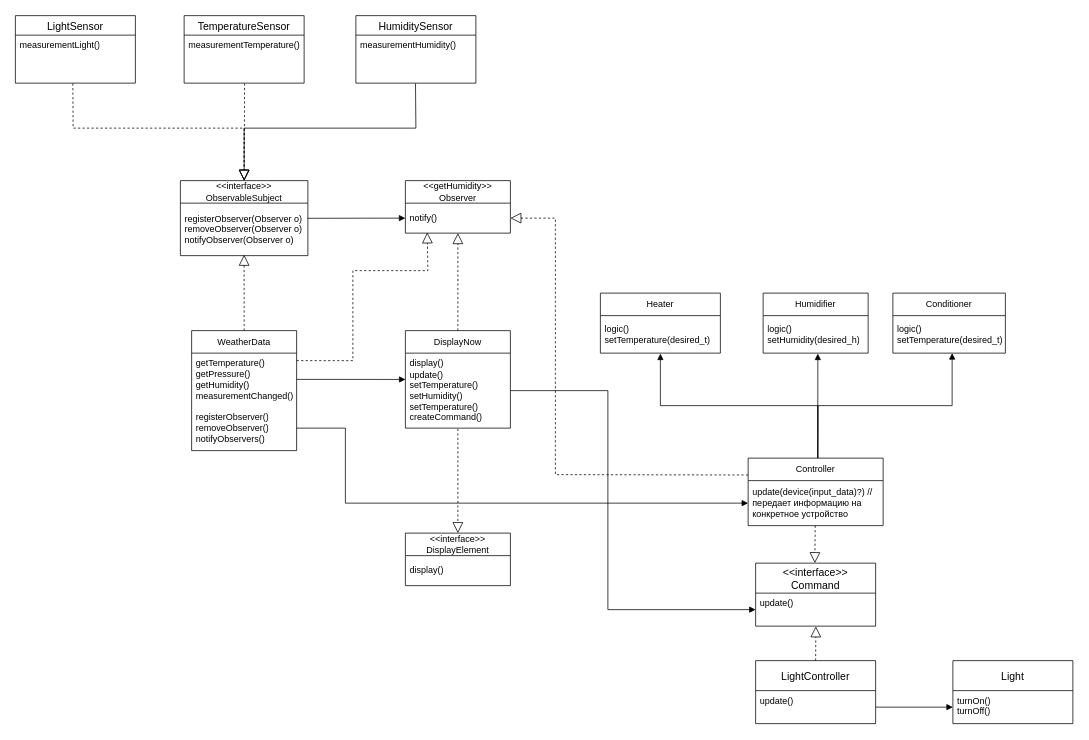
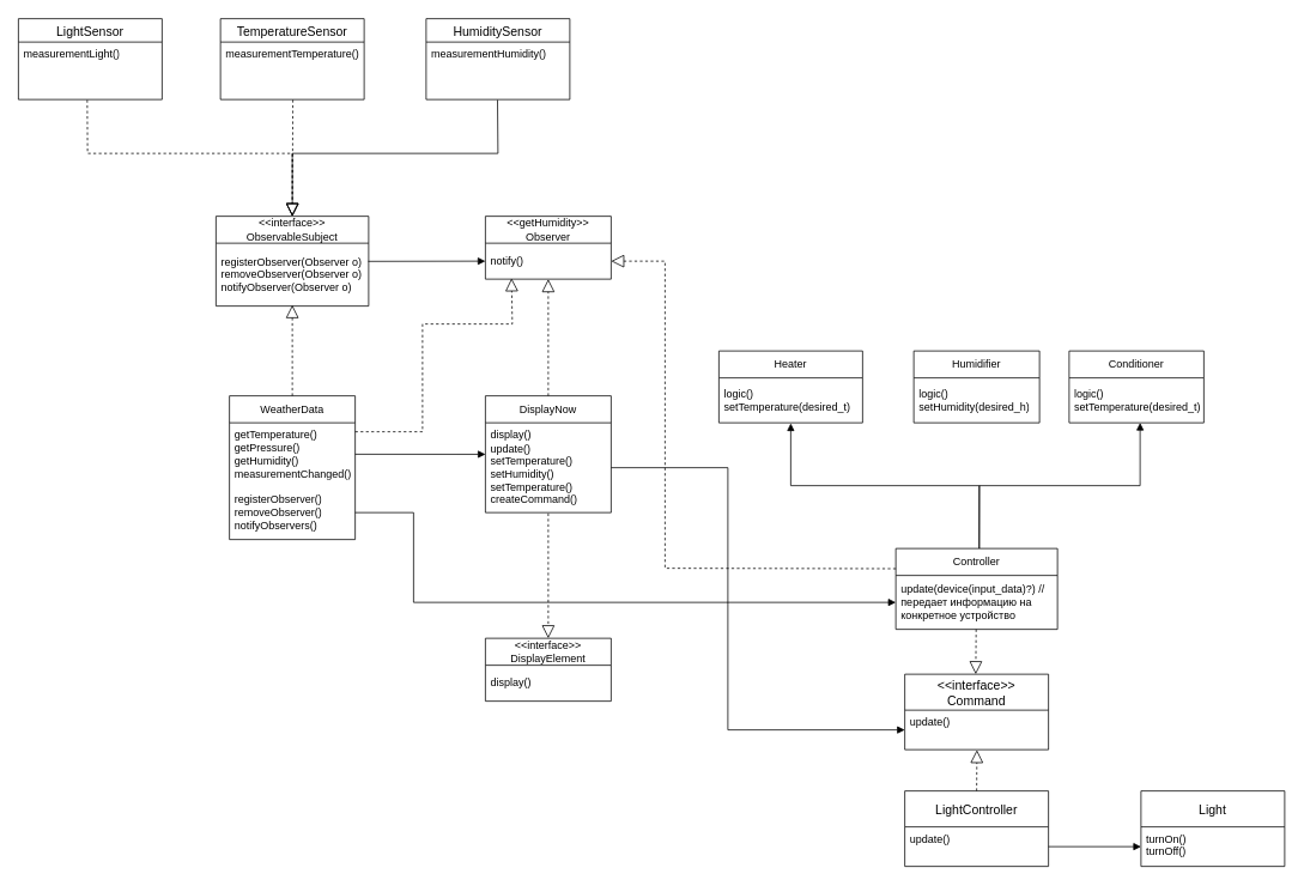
  <mxCell id="0" />
  <mxCell id="1" parent="0" />
  <mxCell id="2" value="WeatherData" style="swimlane;fontStyle=0;childLayout=stackLayout;horizontal=1;startSize=30;horizontalStack=0;resizeParent=1;resizeParentMax=0;resizeLast=0;collapsible=1;marginBottom=0;whiteSpace=wrap;html=1;" vertex="1" parent="1"><mxGeometry x="255" y="440" width="140" height="160" as="geometry" /></mxCell>
  <mxCell id="3" value="getTemperature()&lt;br&gt;getPressure()&lt;br&gt;getHumidity()&lt;br&gt;measurementChanged()" style="text;strokeColor=none;fillColor=none;align=left;verticalAlign=middle;spacingLeft=4;spacingRight=4;overflow=hidden;points=[[0,0.5],[1,0.5]];portConstraint=eastwest;rotatable=0;whiteSpace=wrap;html=1;" vertex="1" parent="2"><mxGeometry y="30" width="140" height="70" as="geometry" /></mxCell>
  <mxCell id="4" value="registerObserver()&lt;br&gt;removeObserver()&lt;br&gt;notifyObservers()" style="text;strokeColor=none;fillColor=none;align=left;verticalAlign=middle;spacingLeft=4;spacingRight=4;overflow=hidden;points=[[0,0.5],[1,0.5]];portConstraint=eastwest;rotatable=0;whiteSpace=wrap;html=1;" vertex="1" parent="2"><mxGeometry y="100" width="140" height="60" as="geometry" /></mxCell>
  <mxCell id="5" value="&amp;lt;&amp;lt;interface&amp;gt;&amp;gt;&lt;br&gt;ObservableSubject" style="swimlane;fontStyle=0;childLayout=stackLayout;horizontal=1;startSize=30;horizontalStack=0;resizeParent=1;resizeParentMax=0;resizeLast=0;collapsible=1;marginBottom=0;whiteSpace=wrap;html=1;" vertex="1" parent="1"><mxGeometry x="240" y="240" width="170" height="100" as="geometry" /></mxCell>
  <mxCell id="6" value="registerObserver(Observer o)&lt;br&gt;removeObserver(Observer o)&lt;br&gt;notifyObserver(Observer o)" style="text;strokeColor=none;fillColor=none;align=left;verticalAlign=middle;spacingLeft=4;spacingRight=4;overflow=hidden;points=[[0,0.5],[1,0.5]];portConstraint=eastwest;rotatable=0;whiteSpace=wrap;html=1;" vertex="1" parent="5"><mxGeometry y="30" width="170" height="70" as="geometry" /></mxCell>
  <mxCell id="7" value="&amp;lt;&amp;lt;getHumidity&amp;gt;&amp;gt;&lt;br&gt;Observer" style="swimlane;fontStyle=0;childLayout=stackLayout;horizontal=1;startSize=30;horizontalStack=0;resizeParent=1;resizeParentMax=0;resizeLast=0;collapsible=1;marginBottom=0;whiteSpace=wrap;html=1;" vertex="1" parent="1"><mxGeometry x="540" y="240" width="140" height="70" as="geometry" /></mxCell>
  <mxCell id="8" value="notify()" style="text;strokeColor=none;fillColor=none;align=left;verticalAlign=middle;spacingLeft=4;spacingRight=4;overflow=hidden;points=[[0,0.5],[1,0.5]];portConstraint=eastwest;rotatable=0;whiteSpace=wrap;html=1;" vertex="1" parent="7"><mxGeometry y="30" width="140" height="40" as="geometry" /></mxCell>
  <mxCell id="9" value="DisplayNow" style="swimlane;fontStyle=0;childLayout=stackLayout;horizontal=1;startSize=30;horizontalStack=0;resizeParent=1;resizeParentMax=0;resizeLast=0;collapsible=1;marginBottom=0;whiteSpace=wrap;html=1;" vertex="1" parent="1"><mxGeometry x="540" y="440" width="140" height="130" as="geometry" /></mxCell>
  <mxCell id="10" value="display()&lt;br&gt;update()&lt;br&gt;setTemperature()&lt;br&gt;setHumidity()&lt;br&gt;setTemperature()&lt;br&gt;createCommand()" style="text;strokeColor=none;fillColor=none;align=left;verticalAlign=middle;spacingLeft=4;spacingRight=4;overflow=hidden;points=[[0,0.5],[1,0.5]];portConstraint=eastwest;rotatable=0;whiteSpace=wrap;html=1;" vertex="1" parent="9"><mxGeometry y="30" width="140" height="100" as="geometry" /></mxCell>
  <mxCell id="11" value="&amp;lt;&amp;lt;interface&amp;gt;&amp;gt;&lt;br&gt;DisplayElement" style="swimlane;fontStyle=0;childLayout=stackLayout;horizontal=1;startSize=30;horizontalStack=0;resizeParent=1;resizeParentMax=0;resizeLast=0;collapsible=1;marginBottom=0;whiteSpace=wrap;html=1;" vertex="1" parent="1"><mxGeometry x="540" y="710" width="140" height="70" as="geometry" /></mxCell>
  <mxCell id="12" value="display()" style="text;strokeColor=none;fillColor=none;align=left;verticalAlign=middle;spacingLeft=4;spacingRight=4;overflow=hidden;points=[[0,0.5],[1,0.5]];portConstraint=eastwest;rotatable=0;whiteSpace=wrap;html=1;" vertex="1" parent="11"><mxGeometry y="30" width="140" height="40" as="geometry" /></mxCell>
  <mxCell id="13" value="Heater" style="swimlane;fontStyle=0;childLayout=stackLayout;horizontal=1;startSize=30;horizontalStack=0;resizeParent=1;resizeParentMax=0;resizeLast=0;collapsible=1;marginBottom=0;whiteSpace=wrap;html=1;" vertex="1" parent="1"><mxGeometry x="800" y="390" width="160" height="80" as="geometry" /></mxCell>
  <mxCell id="14" value="logic()&lt;br&gt;setTemperature(desired_t)" style="text;strokeColor=none;fillColor=none;align=left;verticalAlign=middle;spacingLeft=4;spacingRight=4;overflow=hidden;points=[[0,0.5],[1,0.5]];portConstraint=eastwest;rotatable=0;whiteSpace=wrap;html=1;" vertex="1" parent="13"><mxGeometry y="30" width="160" height="50" as="geometry" /></mxCell>
  <mxCell id="15" value="Humidifier" style="swimlane;fontStyle=0;childLayout=stackLayout;horizontal=1;startSize=30;horizontalStack=0;resizeParent=1;resizeParentMax=0;resizeLast=0;collapsible=1;marginBottom=0;whiteSpace=wrap;html=1;" vertex="1" parent="1"><mxGeometry x="1017" y="390" width="140" height="80" as="geometry" /></mxCell>
  <mxCell id="16" value="logic()&lt;br&gt;setHumidity(desired_h)" style="text;strokeColor=none;fillColor=none;align=left;verticalAlign=middle;spacingLeft=4;spacingRight=4;overflow=hidden;points=[[0,0.5],[1,0.5]];portConstraint=eastwest;rotatable=0;whiteSpace=wrap;html=1;" vertex="1" parent="15"><mxGeometry y="30" width="140" height="50" as="geometry" /></mxCell>
  <mxCell id="17" value="Controller" style="swimlane;fontStyle=0;childLayout=stackLayout;horizontal=1;startSize=30;horizontalStack=0;resizeParent=1;resizeParentMax=0;resizeLast=0;collapsible=1;marginBottom=0;whiteSpace=wrap;html=1;" vertex="1" parent="1"><mxGeometry x="997" y="610" width="180" height="90" as="geometry" /></mxCell>
  <mxCell id="18" value="update(device(input_data)?) // передает информацию на конкретное устройство" style="text;strokeColor=none;fillColor=none;align=left;verticalAlign=middle;spacingLeft=4;spacingRight=4;overflow=hidden;points=[[0,0.5],[1,0.5]];portConstraint=eastwest;rotatable=0;whiteSpace=wrap;html=1;" vertex="1" parent="17"><mxGeometry y="30" width="180" height="60" as="geometry" /></mxCell>
  <mxCell id="19" value="Conditioner" style="swimlane;fontStyle=0;childLayout=stackLayout;horizontal=1;startSize=30;horizontalStack=0;resizeParent=1;resizeParentMax=0;resizeLast=0;collapsible=1;marginBottom=0;whiteSpace=wrap;html=1;" vertex="1" parent="1"><mxGeometry x="1190" y="390" width="150" height="80" as="geometry" /></mxCell>
  <mxCell id="20" value="logic()&lt;br&gt;setTemperature(desired_t)" style="text;strokeColor=none;fillColor=none;align=left;verticalAlign=middle;spacingLeft=4;spacingRight=4;overflow=hidden;points=[[0,0.5],[1,0.5]];portConstraint=eastwest;rotatable=0;whiteSpace=wrap;html=1;" vertex="1" parent="19"><mxGeometry y="30" width="150" height="50" as="geometry" /></mxCell>
  <mxCell id="21" value="" style="endArrow=block;dashed=1;endFill=0;endSize=12;html=1;rounded=0;exitX=0.5;exitY=0;exitDx=0;exitDy=0;entryX=0.5;entryY=0.984;entryDx=0;entryDy=0;entryPerimeter=0;" edge="1" parent="1" source="2" target="6"><mxGeometry width="160" relative="1" as="geometry"><mxPoint x="440" y="370" as="sourcePoint" /><mxPoint x="600" y="370" as="targetPoint" /></mxGeometry></mxCell>
  <mxCell id="22" value="" style="html=1;verticalAlign=bottom;endArrow=block;curved=0;rounded=0;exitX=0.997;exitY=0.289;exitDx=0;exitDy=0;exitPerimeter=0;entryX=0;entryY=0.5;entryDx=0;entryDy=0;" edge="1" parent="1" source="6" target="8"><mxGeometry width="80" relative="1" as="geometry"><mxPoint x="540" y="350" as="sourcePoint" /><mxPoint x="620" y="350" as="targetPoint" /></mxGeometry></mxCell>
  <mxCell id="23" value="" style="endArrow=block;dashed=1;endFill=0;endSize=12;html=1;rounded=0;exitX=0.5;exitY=0;exitDx=0;exitDy=0;entryX=0.5;entryY=1;entryDx=0;entryDy=0;" edge="1" parent="1" source="9" target="7"><mxGeometry width="160" relative="1" as="geometry"><mxPoint x="611" y="421" as="sourcePoint" /><mxPoint x="609" y="320" as="targetPoint" /></mxGeometry></mxCell>
  <mxCell id="24" value="" style="html=1;verticalAlign=bottom;endArrow=block;curved=0;rounded=0;exitX=1;exitY=0.5;exitDx=0;exitDy=0;entryX=0.001;entryY=0.351;entryDx=0;entryDy=0;entryPerimeter=0;" edge="1" parent="1" source="3" target="10"><mxGeometry width="80" relative="1" as="geometry"><mxPoint x="490" y="470" as="sourcePoint" /><mxPoint x="570" y="470" as="targetPoint" /></mxGeometry></mxCell>
  <mxCell id="25" value="" style="html=1;verticalAlign=bottom;endArrow=block;curved=0;rounded=0;exitX=0.516;exitY=-0.001;exitDx=0;exitDy=0;exitPerimeter=0;" edge="1" parent="1" source="17"><mxGeometry width="80" relative="1" as="geometry"><mxPoint x="1100" y="620" as="sourcePoint" /><mxPoint x="1269" y="470" as="targetPoint" /><Array as="points"><mxPoint x="1090" y="540" /><mxPoint x="1269" y="540" /></Array></mxGeometry></mxCell>
- <mxCell id="26" value="" style="html=1;verticalAlign=bottom;endArrow=block;curved=0;rounded=0;exitX=0.516;exitY=0.002;exitDx=0;exitDy=0;entryX=0.521;entryY=1.012;entryDx=0;entryDy=0;entryPerimeter=0;exitPerimeter=0;" edge="1" parent="1" source="17" target="16"><mxGeometry width="80" relative="1" as="geometry"><mxPoint x="1091.78" y="610" as="sourcePoint" /><mxPoint x="1090" y="470" as="targetPoint" /></mxGeometry></mxCell>
  <mxCell id="27" value="" style="html=1;verticalAlign=bottom;endArrow=block;curved=0;rounded=0;entryX=0.5;entryY=1.011;entryDx=0;entryDy=0;entryPerimeter=0;exitX=0.516;exitY=-0.003;exitDx=0;exitDy=0;exitPerimeter=0;" edge="1" parent="1" source="17" target="14"><mxGeometry width="80" relative="1" as="geometry"><mxPoint x="1000" y="480" as="sourcePoint" /><mxPoint x="1080" y="480" as="targetPoint" /><Array as="points"><mxPoint x="1090" y="540" /><mxPoint x="880" y="540" /></Array></mxGeometry></mxCell>
  <mxCell id="28" value="" style="endArrow=block;dashed=1;endFill=0;endSize=12;html=1;rounded=0;exitX=0;exitY=0.25;exitDx=0;exitDy=0;entryX=1;entryY=0.5;entryDx=0;entryDy=0;" edge="1" parent="1" source="17" target="8"><mxGeometry width="160" relative="1" as="geometry"><mxPoint x="810" y="460" as="sourcePoint" /><mxPoint x="810" y="330" as="targetPoint" /><Array as="points"><mxPoint x="740" y="632" /><mxPoint x="740" y="290" /></Array></mxGeometry></mxCell>
  <mxCell id="29" value="" style="endArrow=block;dashed=1;endFill=0;endSize=12;html=1;rounded=0;exitX=0.5;exitY=1.009;exitDx=0;exitDy=0;entryX=0.5;entryY=0;entryDx=0;entryDy=0;exitPerimeter=0;" edge="1" parent="1" source="10" target="11"><mxGeometry width="160" relative="1" as="geometry"><mxPoint x="620" y="450" as="sourcePoint" /><mxPoint x="620" y="320" as="targetPoint" /></mxGeometry></mxCell>
  <mxCell id="30" value="" style="endArrow=block;endFill=1;html=1;edgeStyle=orthogonalEdgeStyle;align=left;verticalAlign=top;rounded=0;exitX=1;exitY=0.5;exitDx=0;exitDy=0;entryX=0;entryY=0.5;entryDx=0;entryDy=0;" edge="1" parent="1" source="4" target="18"><mxGeometry x="-1" relative="1" as="geometry"><mxPoint x="740" y="664.57" as="sourcePoint" /><mxPoint x="900" y="664.57" as="targetPoint" /><Array as="points"><mxPoint x="460" y="570" /><mxPoint x="460" y="670" /></Array></mxGeometry></mxCell>
  <mxCell id="31" value="&lt;&lt;interface&gt;&gt;&#10;Command" style="swimlane;fontStyle=0;childLayout=stackLayout;horizontal=1;startSize=40;horizontalStack=0;resizeParent=1;resizeParentMax=0;resizeLast=0;collapsible=1;marginBottom=0;align=center;fontSize=14;" vertex="1" parent="1"><mxGeometry x="1007" y="750" width="160" height="84" as="geometry" /></mxCell>
  <mxCell id="32" value="update()" style="text;strokeColor=none;fillColor=none;spacingLeft=4;spacingRight=4;overflow=hidden;rotatable=0;points=[[0,0.5],[1,0.5]];portConstraint=eastwest;fontSize=12;whiteSpace=wrap;html=1;" vertex="1" parent="31"><mxGeometry y="40" width="160" height="44" as="geometry" /></mxCell>
  <mxCell id="33" value="LightController" style="swimlane;fontStyle=0;childLayout=stackLayout;horizontal=1;startSize=40;horizontalStack=0;resizeParent=1;resizeParentMax=0;resizeLast=0;collapsible=1;marginBottom=0;align=center;fontSize=14;" vertex="1" parent="1"><mxGeometry x="1007" y="880" width="160" height="84" as="geometry" /></mxCell>
  <mxCell id="34" value="update()" style="text;strokeColor=none;fillColor=none;spacingLeft=4;spacingRight=4;overflow=hidden;rotatable=0;points=[[0,0.5],[1,0.5]];portConstraint=eastwest;fontSize=12;whiteSpace=wrap;html=1;" vertex="1" parent="33"><mxGeometry y="40" width="160" height="44" as="geometry" /></mxCell>
  <mxCell id="35" value="Light" style="swimlane;fontStyle=0;childLayout=stackLayout;horizontal=1;startSize=40;horizontalStack=0;resizeParent=1;resizeParentMax=0;resizeLast=0;collapsible=1;marginBottom=0;align=center;fontSize=14;" vertex="1" parent="1"><mxGeometry x="1270" y="880" width="160" height="84" as="geometry" /></mxCell>
  <mxCell id="36" value="turnOn()&lt;br&gt;turnOff()" style="text;strokeColor=none;fillColor=none;spacingLeft=4;spacingRight=4;overflow=hidden;rotatable=0;points=[[0,0.5],[1,0.5]];portConstraint=eastwest;fontSize=12;whiteSpace=wrap;html=1;" vertex="1" parent="35"><mxGeometry y="40" width="160" height="44" as="geometry" /></mxCell>
  <mxCell id="37" value="" style="endArrow=block;dashed=1;endFill=0;endSize=12;html=1;rounded=0;exitX=0.5;exitY=1.009;exitDx=0;exitDy=0;exitPerimeter=0;" edge="1" parent="1"><mxGeometry width="160" relative="1" as="geometry"><mxPoint x="1086.44" y="700" as="sourcePoint" /><mxPoint x="1086" y="750" as="targetPoint" /></mxGeometry></mxCell>
  <mxCell id="38" value="" style="endArrow=block;dashed=1;endFill=0;endSize=12;html=1;rounded=0;exitX=0.5;exitY=0;exitDx=0;exitDy=0;entryX=0.502;entryY=1.008;entryDx=0;entryDy=0;entryPerimeter=0;" edge="1" parent="1" source="33" target="32"><mxGeometry width="160" relative="1" as="geometry"><mxPoint x="1096.44" y="710" as="sourcePoint" /><mxPoint x="1096" y="760" as="targetPoint" /></mxGeometry></mxCell>
  <mxCell id="39" value="" style="html=1;verticalAlign=bottom;endArrow=block;curved=0;rounded=0;exitX=1;exitY=0.5;exitDx=0;exitDy=0;entryX=0;entryY=0.5;entryDx=0;entryDy=0;" edge="1" parent="1" source="34" target="36"><mxGeometry width="80" relative="1" as="geometry"><mxPoint x="1200" y="860" as="sourcePoint" /><mxPoint x="1280" y="860" as="targetPoint" /></mxGeometry></mxCell>
  <mxCell id="40" value="" style="html=1;verticalAlign=bottom;endArrow=block;curved=0;rounded=0;exitX=1;exitY=0.5;exitDx=0;exitDy=0;entryX=0;entryY=0.5;entryDx=0;entryDy=0;" edge="1" parent="1" source="10" target="32"><mxGeometry width="80" relative="1" as="geometry"><mxPoint x="750" y="680" as="sourcePoint" /><mxPoint x="830" y="680" as="targetPoint" /><Array as="points"><mxPoint x="810" y="520" /><mxPoint x="810" y="812" /></Array></mxGeometry></mxCell>
  <mxCell id="41" value="LightSensor" style="swimlane;fontStyle=0;childLayout=stackLayout;horizontal=1;startSize=26;horizontalStack=0;resizeParent=1;resizeParentMax=0;resizeLast=0;collapsible=1;marginBottom=0;align=center;fontSize=14;" vertex="1" parent="1"><mxGeometry x="20" y="20" width="160" height="90" as="geometry" /></mxCell>
  <mxCell id="42" value="measurementLight()" style="text;strokeColor=none;fillColor=none;spacingLeft=4;spacingRight=4;overflow=hidden;rotatable=0;points=[[0,0.5],[1,0.5]];portConstraint=eastwest;fontSize=12;whiteSpace=wrap;html=1;" vertex="1" parent="41"><mxGeometry y="26" width="160" height="64" as="geometry" /></mxCell>
  <mxCell id="43" value="TemperatureSensor" style="swimlane;fontStyle=0;childLayout=stackLayout;horizontal=1;startSize=26;horizontalStack=0;resizeParent=1;resizeParentMax=0;resizeLast=0;collapsible=1;marginBottom=0;align=center;fontSize=14;" vertex="1" parent="1"><mxGeometry x="245" y="20" width="160" height="90" as="geometry" /></mxCell>
  <mxCell id="44" value="measurementTemperature()" style="text;strokeColor=none;fillColor=none;spacingLeft=4;spacingRight=4;overflow=hidden;rotatable=0;points=[[0,0.5],[1,0.5]];portConstraint=eastwest;fontSize=12;whiteSpace=wrap;html=1;" vertex="1" parent="43"><mxGeometry y="26" width="160" height="64" as="geometry" /></mxCell>
  <mxCell id="45" value="HumiditySensor" style="swimlane;fontStyle=0;childLayout=stackLayout;horizontal=1;startSize=26;horizontalStack=0;resizeParent=1;resizeParentMax=0;resizeLast=0;collapsible=1;marginBottom=0;align=center;fontSize=14;" vertex="1" parent="1"><mxGeometry x="474" y="20" width="160" height="90" as="geometry" /></mxCell>
  <mxCell id="46" value="measurementHumidity()&amp;nbsp;" style="text;strokeColor=none;fillColor=none;spacingLeft=4;spacingRight=4;overflow=hidden;rotatable=0;points=[[0,0.5],[1,0.5]];portConstraint=eastwest;fontSize=12;whiteSpace=wrap;html=1;" vertex="1" parent="45"><mxGeometry y="26" width="160" height="64" as="geometry" /></mxCell>
  <mxCell id="47" value="" style="endArrow=block;dashed=1;endFill=0;endSize=12;html=1;rounded=0;exitX=0.504;exitY=1.006;exitDx=0;exitDy=0;entryX=0.5;entryY=0;entryDx=0;entryDy=0;exitPerimeter=0;" edge="1" parent="1" source="44" target="5"><mxGeometry width="160" relative="1" as="geometry"><mxPoint x="335" y="450" as="sourcePoint" /><mxPoint x="335" y="349" as="targetPoint" /></mxGeometry></mxCell>
  <mxCell id="48" value="" style="endArrow=block;dashed=0;endFill=0;endSize=12;html=1;rounded=0;exitX=0.497;exitY=1.008;exitDx=0;exitDy=0;entryX=0.5;entryY=0;entryDx=0;entryDy=0;exitPerimeter=0;" edge="1" parent="1" source="46" target="5"><mxGeometry width="160" relative="1" as="geometry"><mxPoint x="336" y="124" as="sourcePoint" /><mxPoint x="335" y="250" as="targetPoint" /><Array as="points"><mxPoint x="554" y="170" /><mxPoint x="325" y="170" /></Array></mxGeometry></mxCell>
  <mxCell id="49" value="" style="endArrow=block;dashed=1;endFill=0;endSize=12;html=1;rounded=0;exitX=0.479;exitY=1.008;exitDx=0;exitDy=0;entryX=0.5;entryY=0;entryDx=0;entryDy=0;exitPerimeter=0;" edge="1" parent="1" source="42" target="5"><mxGeometry width="160" relative="1" as="geometry"><mxPoint x="564" y="121" as="sourcePoint" /><mxPoint x="335" y="250" as="targetPoint" /><Array as="points"><mxPoint x="97" y="170" /><mxPoint x="325" y="170" /></Array></mxGeometry></mxCell>
  <mxCell id="50" value="" style="endArrow=block;dashed=1;endFill=0;endSize=12;html=1;rounded=0;entryX=0.208;entryY=0.977;entryDx=0;entryDy=0;entryPerimeter=0;exitX=1;exitY=0.143;exitDx=0;exitDy=0;exitPerimeter=0;" edge="1" parent="1" source="3" target="8"><mxGeometry width="160" relative="1" as="geometry"><mxPoint x="400" y="480" as="sourcePoint" /><mxPoint x="335" y="349" as="targetPoint" /><Array as="points"><mxPoint x="470" y="480" /><mxPoint x="470" y="360" /><mxPoint x="570" y="360" /></Array></mxGeometry></mxCell>
